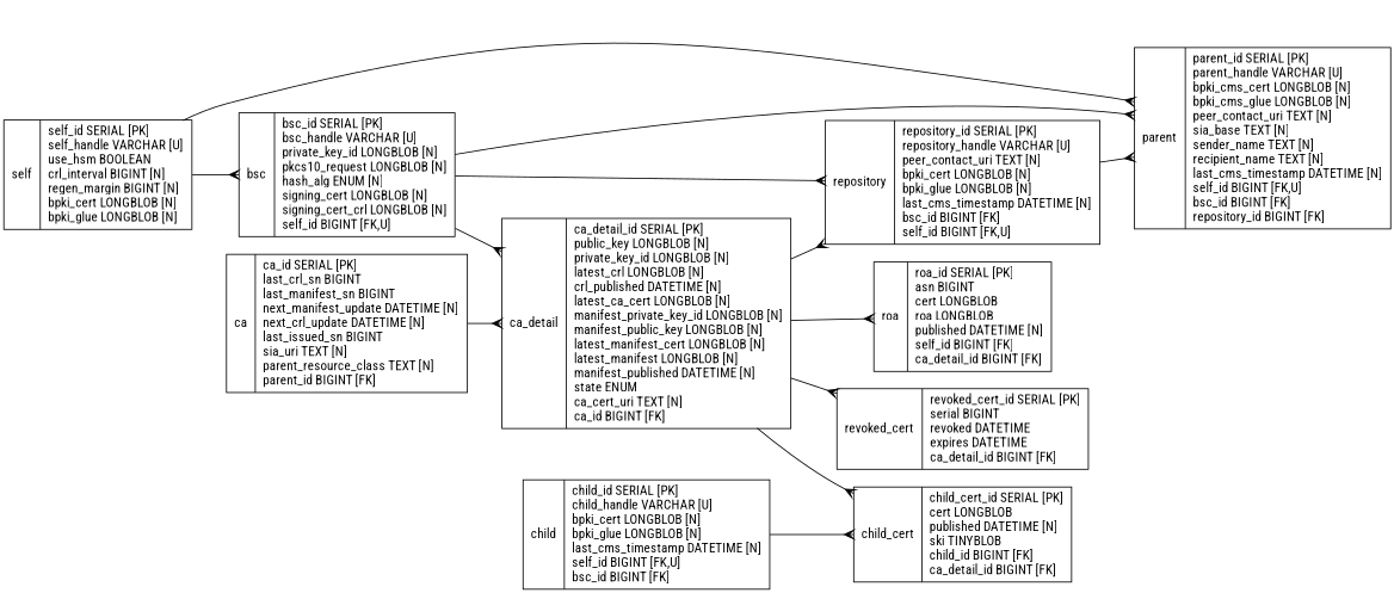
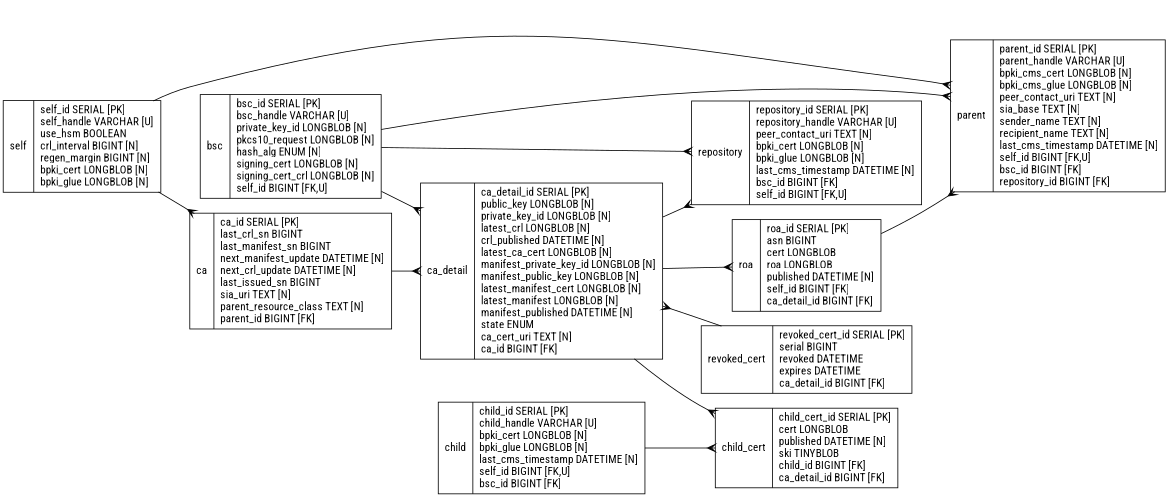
  digraph {
    fontname="Roboto Condensed"
    rankdir=LR
    node [fillcolor=white fontname="Roboto Condensed" shape=record style=filled]
    edge [arrowhead=crow arrowtail=none fontname="Roboto Condensed"]
    n1 [label="{self\n|self_id\ SERIAL\ [PK]\lself_handle\ VARCHAR\ [U]\luse_hsm\ BOOLEAN\lcrl_interval\ BIGINT\ [N]\lregen_margin\ BIGINT\ [N]\lbpki_cert\ LONGBLOB\ [N]\lbpki_glue\ LONGBLOB\ [N]\l}"]
    n2 [label="{bsc\n|bsc_id\ SERIAL\ [PK]\lbsc_handle\ VARCHAR\ [U]\lprivate_key_id\ LONGBLOB\ [N]\lpkcs10_request\ LONGBLOB\ [N]\lhash_alg\ ENUM\ [N]\lsigning_cert\ LONGBLOB\ [N]\lsigning_cert_crl\ LONGBLOB\ [N]\lself_id\ BIGINT\ [FK,U]\l}"]
    n3 [label="{parent\n|parent_id\ SERIAL\ [PK]\lparent_handle\ VARCHAR\ [U]\lbpki_cms_cert\ LONGBLOB\ [N]\lbpki_cms_glue\ LONGBLOB\ [N]\lpeer_contact_uri\ TEXT\ [N]\lsia_base\ TEXT\ [N]\lsender_name\ TEXT\ [N]\lrecipient_name\ TEXT\ [N]\llast_cms_timestamp\ DATETIME\ [N]\lself_id\ BIGINT\ [FK,U]\lbsc_id\ BIGINT\ [FK]\lrepository_id\ BIGINT\ [FK]\l}"]
    n4 [label="{repository\n|repository_id\ SERIAL\ [PK]\lrepository_handle\ VARCHAR\ [U]\lpeer_contact_uri\ TEXT\ [N]\lbpki_cert\ LONGBLOB\ [N]\lbpki_glue\ LONGBLOB\ [N]\llast_cms_timestamp\ DATETIME\ [N]\lbsc_id\ BIGINT\ [FK]\lself_id\ BIGINT\ [FK,U]\l}"]
    n5 [label="{ca_detail\n|ca_detail_id\ SERIAL\ [PK]\lpublic_key\ LONGBLOB\ [N]\lprivate_key_id\ LONGBLOB\ [N]\llatest_crl\ LONGBLOB\ [N]\lcrl_published\ DATETIME\ [N]\llatest_ca_cert\ LONGBLOB\ [N]\lmanifest_private_key_id\ LONGBLOB\ [N]\lmanifest_public_key\ LONGBLOB\ [N]\llatest_manifest_cert\ LONGBLOB\ [N]\llatest_manifest\ LONGBLOB\ [N]\lmanifest_published\ DATETIME\ [N]\lstate\ ENUM\lca_cert_uri\ TEXT\ [N]\lca_id\ BIGINT\ [FK]\l}"]
    n6 [label="{child\n|child_id\ SERIAL\ [PK]\lchild_handle\ VARCHAR\ [U]\lbpki_cert\ LONGBLOB\ [N]\lbpki_glue\ LONGBLOB\ [N]\llast_cms_timestamp\ DATETIME\ [N]\lself_id\ BIGINT\ [FK,U]\lbsc_id\ BIGINT\ [FK]\l}"]
    n7 [label="{child_cert\n|child_cert_id\ SERIAL\ [PK]\lcert\ LONGBLOB\lpublished\ DATETIME\ [N]\lski\ TINYBLOB\lchild_id\ BIGINT\ [FK]\lca_detail_id\ BIGINT\ [FK]\l}"]
    n8 [label="{roa\n|roa_id\ SERIAL\ [PK]\lasn\ BIGINT\lcert\ LONGBLOB\lroa\ LONGBLOB\lpublished\ DATETIME\ [N]\lself_id\ BIGINT\ [FK]\lca_detail_id\ BIGINT\ [FK]\l}"]
    n9 [label="{ca\n|ca_id\ SERIAL\ [PK]\llast_crl_sn\ BIGINT\llast_manifest_sn\ BIGINT\lnext_manifest_update\ DATETIME\ [N]\lnext_crl_update\ DATETIME\ [N]\llast_issued_sn\ BIGINT\lsia_uri\ TEXT\ [N]\lparent_resource_class\ TEXT\ [N]\lparent_id\ BIGINT\ [FK]\l}"]
    n10 [label="{revoked_cert\n|revoked_cert_id\ SERIAL\ [PK]\lserial\ BIGINT\lrevoked\ DATETIME\lexpires\ DATETIME\lca_detail_id\ BIGINT\ [FK]\l}"]
-   n1 -> n2
+   n1 -> n9
    n1 -> n3
    n2 -> n3
    n2 -> n4
    n2 -> n5
-   n4 -> n3
+   n8 -> n3
    n5 -> n4
    n5 -> n7
    n5 -> n8
-   n5 -> n10
+   n10 -> n5
    n6 -> n7
    n9 -> n5
  }
